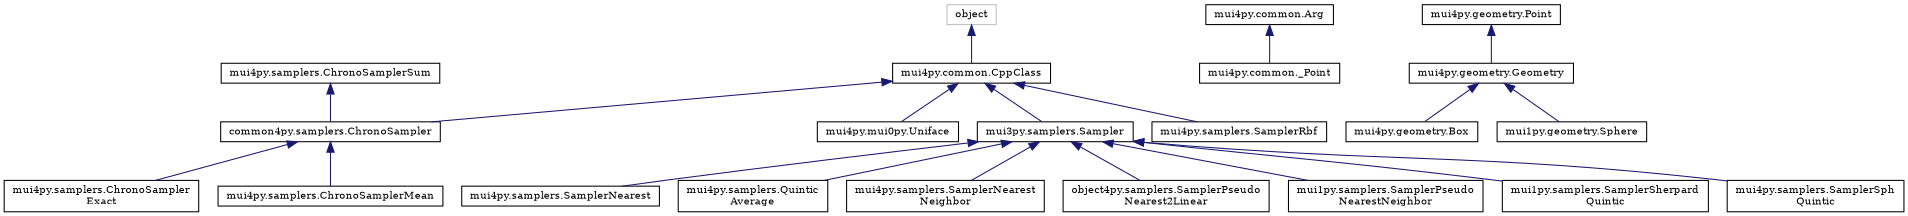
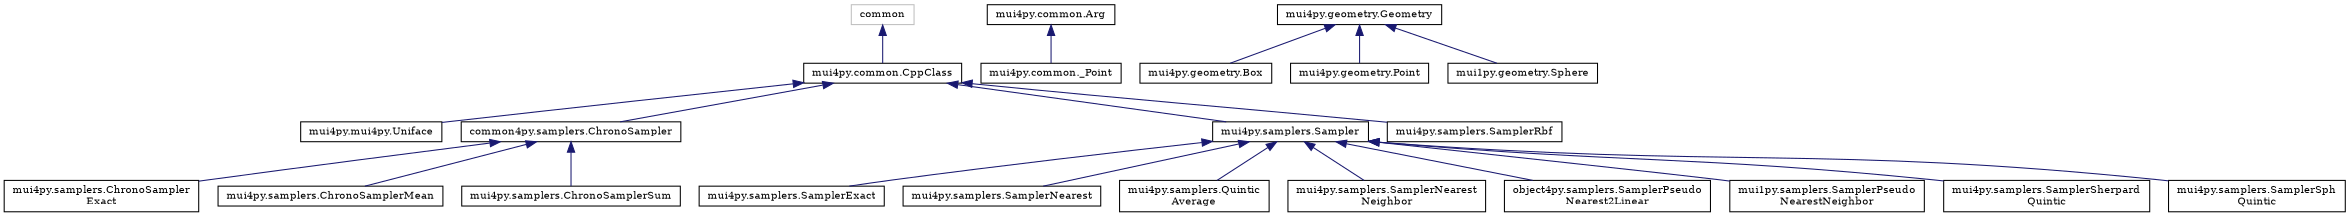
  digraph {
    fontname="DejaVu Serif"
    rankdir=TB
    node [color=black fillcolor=white fontname="DejaVu Serif" fontsize=10 shape=record style=filled]
    edge [color=midnightblue dir=back fontname="DejaVu Serif" fontsize=10 labelfontname=Helvetica labelfontsize=10 style=solid]
-   n1 [color=grey75 height=0.2 label=object width=0.4]
+   n1 [color=grey75 height=0.2 label=common width=0.4]
    n2 [height=0.2 label="mui4py.common.CppClass" width=0.4]
    n3 [height=0.2 label="mui4py.common.Arg" width=0.4]
    n4 [height=0.2 label="mui4py.common._Point" width=0.4]
-   n5 [height=0.2 label="mui4py.mui0py.Uniface" width=0.4]
+   n5 [height=0.2 label="mui4py.mui4py.Uniface" width=0.4]
    n6 [height=0.2 label="common4py.samplers.ChronoSampler" width=0.4]
-   n7 [height=0.2 label="mui3py.samplers.Sampler" width=0.4]
+   n7 [height=0.2 label="mui4py.samplers.Sampler" width=0.4]
    n8 [height=0.2 label="mui4py.samplers.SamplerRbf" width=0.4]
    n9 [height=0.2 label="mui4py.geometry.Geometry" width=0.4]
    n10 [height=0.2 label="mui4py.geometry.Box" width=0.4]
    n11 [height=0.2 label="mui4py.geometry.Point" width=0.4]
    n12 [height=0.2 label="mui1py.geometry.Sphere" width=0.4]
    n13 [height=0.2 label="mui4py.samplers.ChronoSampler\lExact" width=0.4]
    n14 [height=0.2 label="mui4py.samplers.ChronoSamplerMean" width=0.4]
    n15 [height=0.2 label="mui4py.samplers.ChronoSamplerSum" width=0.4]
+   n16 [height=0.2 label="mui4py.samplers.SamplerExact" width=0.4]
    n17 [height=0.2 label="mui4py.samplers.SamplerNearest" width=0.4]
    n18 [height=0.2 label="mui4py.samplers.Quintic\lAverage" width=0.4]
    n19 [height=0.2 label="mui4py.samplers.SamplerNearest\lNeighbor" width=0.4]
    n20 [height=0.2 label="object4py.samplers.SamplerPseudo\lNearest2Linear" width=0.4]
    n21 [height=0.2 label="mui1py.samplers.SamplerPseudo\lNearestNeighbor" width=0.4]
-   n22 [height=0.2 label="mui1py.samplers.SamplerSherpard\lQuintic" width=0.4]
+   n22 [height=0.2 label="mui4py.samplers.SamplerSherpard\lQuintic" width=0.4]
    n23 [height=0.2 label="mui4py.samplers.SamplerSph\lQuintic" width=0.4]
    n1 -> n2
    n2 -> n5
    n2 -> n6
    n2 -> n7
    n2 -> n8
    n3 -> n4
    n6 -> n13
    n6 -> n14
-   n15 -> n6
+   n6 -> n15
+   n7 -> n16
    n7 -> n17
    n7 -> n18
    n7 -> n19
    n7 -> n20
    n7 -> n21
    n7 -> n22
    n7 -> n23
    n9 -> n10
-   n11 -> n9
+   n9 -> n11
    n9 -> n12
  }
